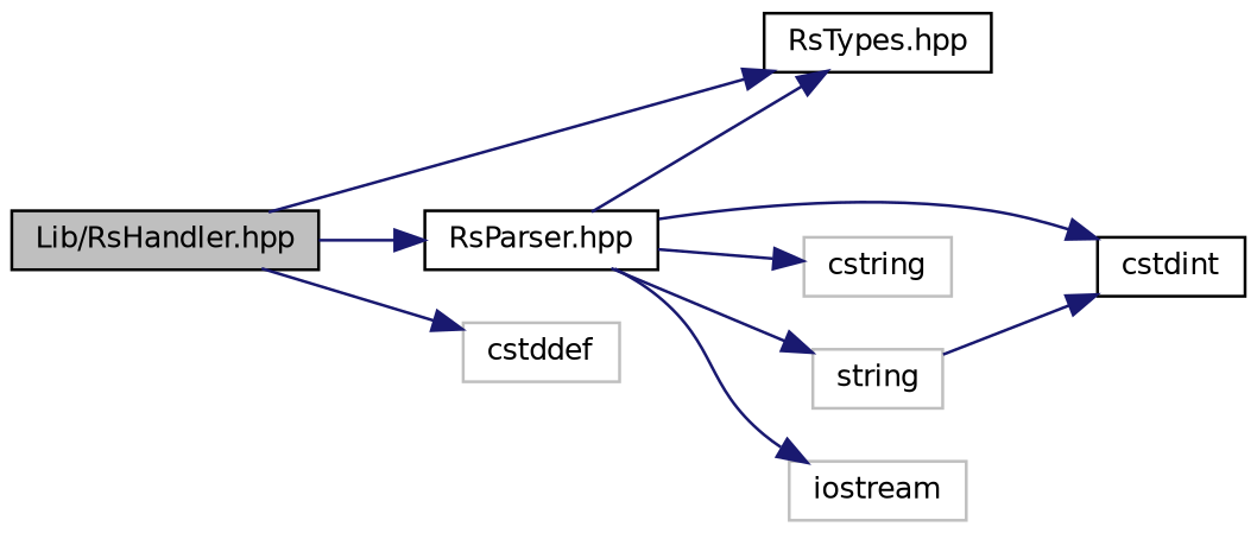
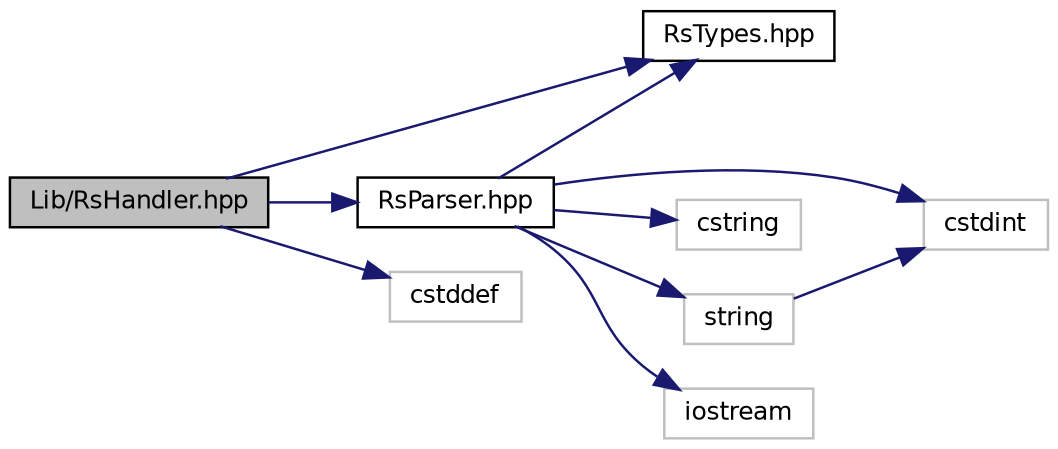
  digraph {
    rankdir=LR
    node [color=grey75 fillcolor=white fontname=Helvetica fontsize=10 shape=record style=filled]
    edge [color=midnightblue fontname=Helvetica fontsize=10 labelfontname=Helvetica labelfontsize=10 style=solid]
    n1 [color=black fillcolor=grey75 fontcolor=black height=0.2 label="Lib/RsHandler.hpp" width=0.4]
    n2 [color=black height=0.2 label="RsParser.hpp" width=0.4]
    n3 [color=black height=0.2 label="RsTypes.hpp" width=0.4]
    n4 [height=0.2 label=cstddef width=0.4]
-   n5 [color=black height=0.2 label=cstdint width=0.4]
+   n5 [height=0.2 label=cstdint width=0.4]
    n6 [height=0.2 label=cstring width=0.4]
    n7 [height=0.2 label=string width=0.4]
    n8 [height=0.2 label=iostream width=0.4]
    n1 -> n2
    n1 -> n3
    n1 -> n4
    n2 -> n3
    n2 -> n5
    n2 -> n6
    n2 -> n7
    n2 -> n8
    n7 -> n5
  }
